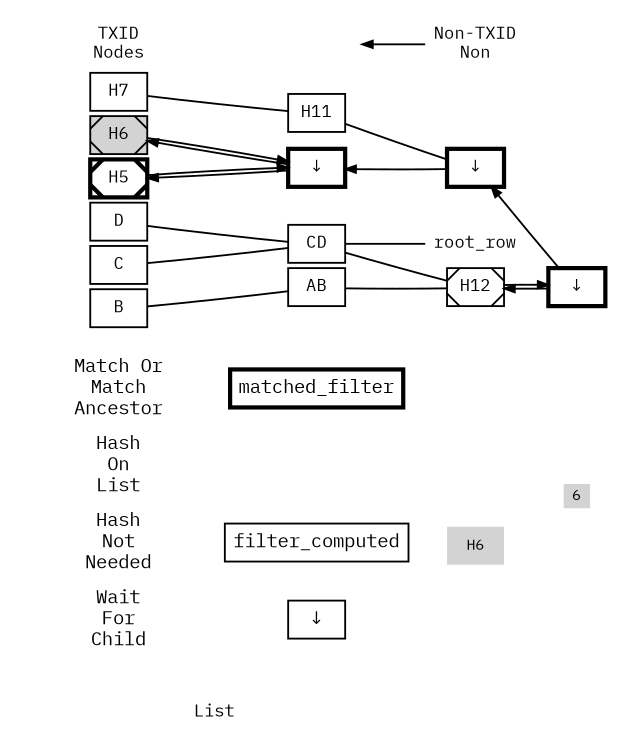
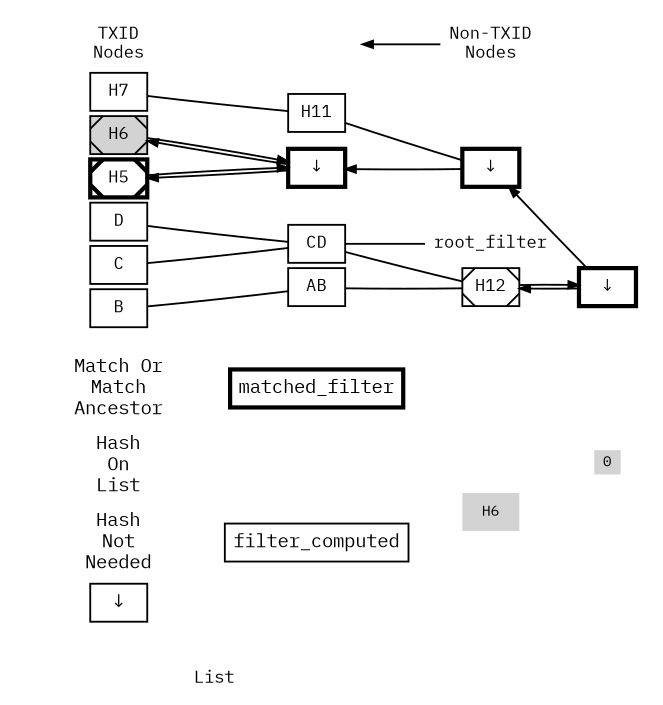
  digraph {
    fontname="IBM Plex Mono"
    fontsize=16
    nodesep=0.07
    penwidth=1.75
    rankdir=LR
    splines=false
    node [fontname="IBM Plex Mono" fontsize=16 penwidth=1.75 shape=none]
    edge [fontname="IBM Plex Mono" penwidth=1.75 dir=none]
    n1 [fontsize=14 height=0.2 label=0 style=invis width=0.2]
    n2 [fontsize=14 height=0.2 label=0 style=invis width=0.2]
-   n3 [fontsize=14 height=0.2 label=6 style=filled width=0.2]
+   n3 [fontsize=14 height=0.2 label=0 style=filled width=0.2]
    n4 [fontsize=14 height=0.2 label=1 style=invis width=0.2]
    n5 [fontsize=14 height=0.2 label=1 style=invis width=0.2]
    n6 [fontsize=14 height=0.2 label=1 style=invis width=0.2]
    n7 [fontsize=14 height=0.2 label=0 style=invis width=0.2]
    n8 [fontsize=14 height=0.2 label=1 style=invis width=0.2]
    n9 [height=0.2 label=Flags style=invis width=0.2]
    n10 [label=H4 style=invis fontsize=""]
    n11 [label=H6 style=filled fontsize=""]
    n12 [label=H5 style=invis fontsize=""]
    n13 [label=H12 style=invis fontsize=""]
    n14 [label=Hashes style=invis]
    n15 [fontsize=18 label="Match Or\nMatch\nAncestor"]
    n16 [fontsize=18 label="Hash\nOn\nList"]
    n17 [fontsize=18 label="Hash\nNot\nNeeded"]
-   n18 [fontsize=18 label="Wait\nFor\nChild"]
    matched_filter [fontsize=18 penwidth=4 shape=box]
    n20 [fontsize=18 label=filter_computed shape=box]
    n21 [fontsize=18 label="↓" shape=box]
    pre_legend_label [fontsize=18 height=0 shape=box style=invis width=0]
    legend_label [fontsize=18 height=0 shape=box style=invis width=0]
-   root_row
-   n25 [label="Non-TXID\nNon"]
+   root_row [label=root_filter]
+   n25 [label="Non-TXID\nNodes"]
    row2 [style=invis width=1.2]
    n27 [label="TXID\nNodes"]
    n28 [label=H7 shape=box]
    n29 [label=H11 shape=box]
    n30 [label=H6 shape=box style="diagonals,filled"]
    n31 [label="↓" penwidth=4 shape=box]
    n32 [label=H5 penwidth=4 shape=box style=diagonals]
    D [shape=box]
    CD [shape=box]
    C [shape=box]
    B [shape=box]
    AB [shape=box]
    n38 [label=H12 shape=box style=diagonals]
    n39 [label="↓" penwidth=4 shape=box]
    n40 [label="↓" penwidth=4 shape=box]
    subgraph cluster_1 {
      penwidth=0
      n1
      n2
      n3
      n4
      n5
      n6
      n7
      n8
      n9
    }
    subgraph cluster_2 {
      penwidth=0
      n10
      n11
      n12
      n13
      n14
    }
    subgraph cluster_3 {
      label=List
      labelloc=b
      penwidth=0
      ranksep=3
      matched_filter
      n20
      n21
      pre_legend_label
      legend_label
      subgraph sub_4 {
        label=Legend
        labelloc=b
        penwidth=0
        ranksep=3
        n15
        n16
        n17
-       n18
      }
    }
    subgraph cluster_5 {
      penwidth=0
      root_row
      n25
      row2
      n27
      n28
      n29
      n30
      n31
      n32
      D
      CD
      C
      B
      AB
      n38
      n39
      n40
    }
    n14 -> n9 [style=invis dir=""]
    n15 -> matched_filter [style=invis dir=""]
    n17 -> n20 [style=invis dir=""]
-   n18 -> n21 [style=invis dir=""]
    pre_legend_label -> legend_label [style=invis dir=""]
    legend_label -> n14 [style=invis dir=""]
    row2 -> n25 [dir=back]
    n27 -> row2 [style=invis]
    n28 -> n29
    n29 -> n28 [constraint=false style=invis]
    n29 -> n39
    n30 -> n31 [dir=back]
    n31 -> n30 [constraint=false dir=back]
    n31 -> n32 [constraint=false dir=back]
    n31 -> n39 [dir=back]
    n32 -> n31 [dir=back]
    D -> CD
    CD -> root_row
    CD -> D [constraint=false style=invis]
    CD -> C [constraint=false style=invis]
    CD -> n38
    C -> CD
    B -> AB
    AB -> B [constraint=false style=invis]
    AB -> n38
    n38 -> CD [constraint=false style=invis]
    n38 -> AB [constraint=false style=invis]
    n38 -> n40 [dir=back]
    n39 -> n29 [constraint=false style=invis]
    n39 -> n31 [constraint=false style=invis]
    n39 -> n40 [dir=back]
    n40 -> n38 [constraint=false dir=back]
    n40 -> n39 [constraint=false style=invis]
  }
